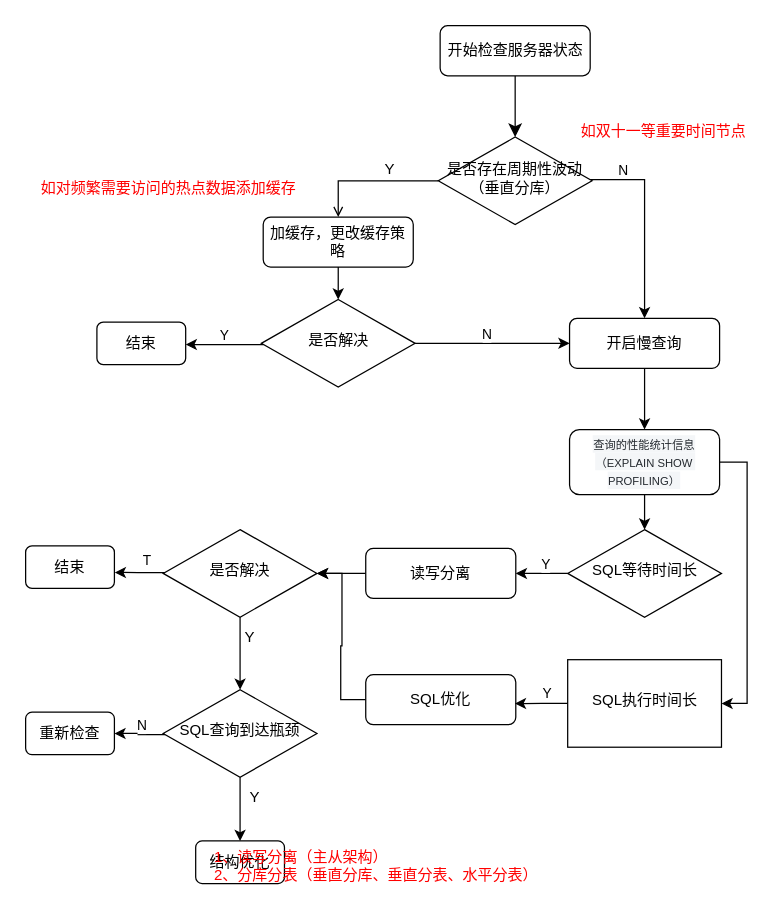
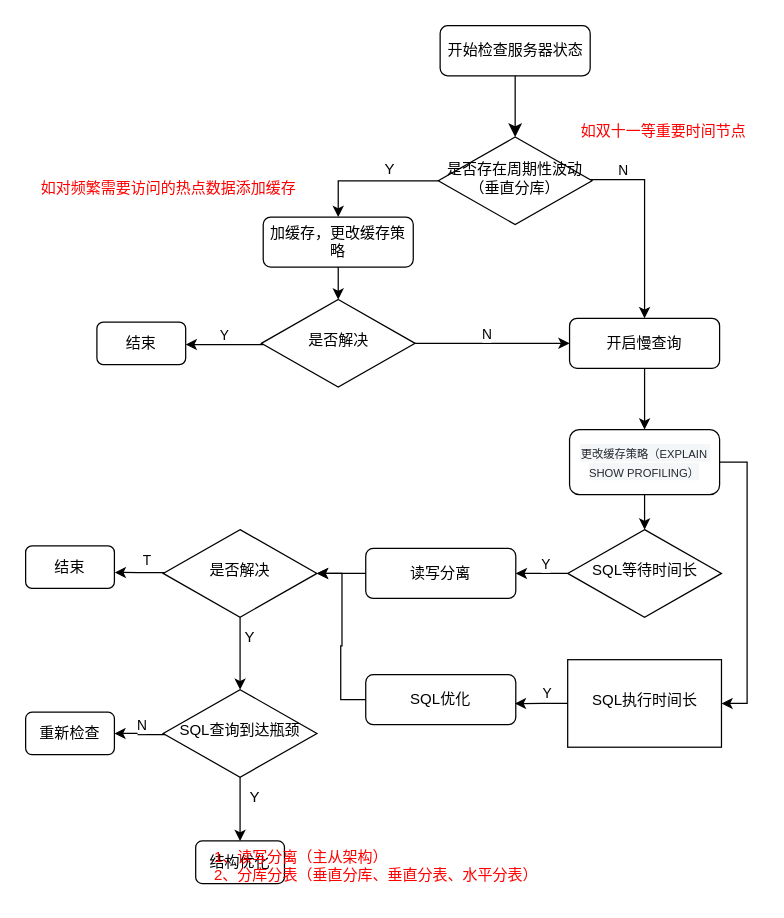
  <mxCell id="0" />
  <mxCell id="1" parent="0" />
  <mxCell id="2" value="" style="rounded=0;html=1;jettySize=auto;orthogonalLoop=1;fontSize=11;endArrow=classic;endFill=1;endSize=8;strokeWidth=1;shadow=0;labelBackgroundColor=none;edgeStyle=orthogonalEdgeStyle;" parent="1" source="3" target="7" edge="1"><mxGeometry relative="1" as="geometry" /></mxCell>
  <mxCell id="3" value="开始检查服务器状态" style="rounded=1;whiteSpace=wrap;html=1;fontSize=12;glass=0;strokeWidth=1;shadow=0;" parent="1" vertex="1"><mxGeometry x="351.5" y="20" width="120" height="40" as="geometry" /></mxCell>
- <mxCell id="4" style="edgeStyle=orthogonalEdgeStyle;rounded=0;orthogonalLoop=1;jettySize=auto;html=1;entryX=0.5;entryY=0;entryDx=0;entryDy=0;endArrow=open;" edge="1" parent="1" source="7" target="9"><mxGeometry relative="1" as="geometry" /></mxCell>
+ <mxCell id="4" style="edgeStyle=orthogonalEdgeStyle;rounded=0;orthogonalLoop=1;jettySize=auto;html=1;entryX=0.5;entryY=0;entryDx=0;entryDy=0;" edge="1" parent="1" source="7" target="9"><mxGeometry relative="1" as="geometry" /></mxCell>
  <mxCell id="5" style="edgeStyle=orthogonalEdgeStyle;rounded=0;orthogonalLoop=1;jettySize=auto;html=1;entryX=0.5;entryY=0;entryDx=0;entryDy=0;" edge="1" parent="1" source="7" target="14"><mxGeometry relative="1" as="geometry"><Array as="points"><mxPoint x="515" y="143" /></Array></mxGeometry></mxCell>
  <mxCell id="6" value="N" style="edgeLabel;html=1;align=center;verticalAlign=middle;resizable=0;points=[];" vertex="1" connectable="0" parent="5"><mxGeometry x="-0.743" relative="1" as="geometry"><mxPoint x="6" y="-8" as="offset" /></mxGeometry></mxCell>
  <mxCell id="7" value="是否存在周期性波动（垂直分库）" style="rhombus;whiteSpace=wrap;html=1;shadow=0;fontFamily=Helvetica;fontSize=12;align=center;strokeWidth=1;spacing=6;spacingTop=-4;" parent="1" vertex="1"><mxGeometry x="350" y="109" width="123" height="70" as="geometry" /></mxCell>
  <mxCell id="8" style="edgeStyle=orthogonalEdgeStyle;rounded=0;orthogonalLoop=1;jettySize=auto;html=1;entryX=0.5;entryY=0;entryDx=0;entryDy=0;" edge="1" parent="1" source="9" target="19"><mxGeometry relative="1" as="geometry" /></mxCell>
  <mxCell id="9" value="加缓存，更改缓存策略" style="rounded=1;whiteSpace=wrap;html=1;fontSize=12;glass=0;strokeWidth=1;shadow=0;" vertex="1" parent="1"><mxGeometry x="210" y="173" width="120" height="40" as="geometry" /></mxCell>
  <mxCell id="10" value="Y" style="text;html=1;align=center;verticalAlign=middle;resizable=0;points=[];autosize=1;strokeColor=none;fillColor=none;" vertex="1" parent="1"><mxGeometry x="298" y="122" width="26" height="26" as="geometry" /></mxCell>
  <mxCell id="11" value="&lt;font color=&quot;#ff0000&quot;&gt;如双十一等重要时间节点&lt;/font&gt;" style="text;html=1;align=center;verticalAlign=middle;resizable=0;points=[];autosize=1;strokeColor=none;fillColor=none;" vertex="1" parent="1"><mxGeometry x="455" y="92" width="150" height="26" as="geometry" /></mxCell>
  <mxCell id="12" value="&lt;font color=&quot;#ff0000&quot;&gt;如对频繁需要访问的热点数据添加缓存&lt;/font&gt;" style="text;html=1;align=center;verticalAlign=middle;resizable=0;points=[];autosize=1;strokeColor=none;fillColor=none;" vertex="1" parent="1"><mxGeometry x="23" y="137" width="222" height="26" as="geometry" /></mxCell>
  <mxCell id="13" style="edgeStyle=orthogonalEdgeStyle;rounded=0;orthogonalLoop=1;jettySize=auto;html=1;" edge="1" parent="1" source="14" target="23"><mxGeometry relative="1" as="geometry" /></mxCell>
  <mxCell id="14" value="开启慢查询" style="rounded=1;whiteSpace=wrap;html=1;fontSize=12;glass=0;strokeWidth=1;shadow=0;" vertex="1" parent="1"><mxGeometry x="455" y="254" width="120" height="40" as="geometry" /></mxCell>
  <mxCell id="15" style="edgeStyle=orthogonalEdgeStyle;rounded=0;orthogonalLoop=1;jettySize=auto;html=1;" edge="1" parent="1" source="19" target="20"><mxGeometry relative="1" as="geometry"><Array as="points"><mxPoint x="166" y="275" /><mxPoint x="166" y="275" /></Array></mxGeometry></mxCell>
  <mxCell id="16" value="Y" style="edgeLabel;html=1;align=center;verticalAlign=middle;resizable=0;points=[];" vertex="1" connectable="0" parent="15"><mxGeometry x="0.017" relative="1" as="geometry"><mxPoint y="-8" as="offset" /></mxGeometry></mxCell>
  <mxCell id="17" style="edgeStyle=orthogonalEdgeStyle;rounded=0;orthogonalLoop=1;jettySize=auto;html=1;entryX=0;entryY=0.5;entryDx=0;entryDy=0;" edge="1" parent="1" source="19" target="14"><mxGeometry relative="1" as="geometry" /></mxCell>
  <mxCell id="18" value="N" style="edgeLabel;html=1;align=center;verticalAlign=middle;resizable=0;points=[];" vertex="1" connectable="0" parent="17"><mxGeometry x="-0.077" y="-1" relative="1" as="geometry"><mxPoint y="-9" as="offset" /></mxGeometry></mxCell>
  <mxCell id="19" value="是否解决" style="rhombus;whiteSpace=wrap;html=1;shadow=0;fontFamily=Helvetica;fontSize=12;align=center;strokeWidth=1;spacing=6;spacingTop=-4;" vertex="1" parent="1"><mxGeometry x="208.5" y="239" width="123" height="70" as="geometry" /></mxCell>
  <mxCell id="20" value="结束" style="rounded=1;whiteSpace=wrap;html=1;fontSize=12;glass=0;strokeWidth=1;shadow=0;" vertex="1" parent="1"><mxGeometry x="77" y="257" width="71" height="34" as="geometry" /></mxCell>
  <mxCell id="21" style="edgeStyle=orthogonalEdgeStyle;rounded=0;orthogonalLoop=1;jettySize=auto;html=1;entryX=0.5;entryY=0;entryDx=0;entryDy=0;" edge="1" parent="1" source="23" target="26"><mxGeometry relative="1" as="geometry" /></mxCell>
  <mxCell id="22" style="edgeStyle=orthogonalEdgeStyle;rounded=0;orthogonalLoop=1;jettySize=auto;html=1;entryX=1;entryY=0.5;entryDx=0;entryDy=0;" edge="1" parent="1" source="23" target="34"><mxGeometry relative="1" as="geometry"><Array as="points"><mxPoint x="597" y="369" /><mxPoint x="597" y="562" /></Array></mxGeometry></mxCell>
- <mxCell id="23" value="&lt;p&gt;&lt;span style=&quot;color: rgb(36, 41, 47); white-space-collapse: preserve; background-color: rgb(244, 246, 248);&quot;&gt;&lt;font style=&quot;font-size: 9px;&quot; face=&quot;Helvetica&quot;&gt;查询的性能统计信息（EXPLAIN SHOW PROFILING）&lt;/font&gt;&lt;/span&gt;&lt;/p&gt;" style="rounded=1;whiteSpace=wrap;html=1;fontSize=12;glass=0;strokeWidth=1;shadow=0;strokeColor=default;fillColor=default;align=center;" vertex="1" parent="1"><mxGeometry x="455" y="343" width="120" height="52" as="geometry" /></mxCell>
+ <mxCell id="23" value="&lt;p&gt;&lt;span style=&quot;color: rgb(36, 41, 47); white-space-collapse: preserve; background-color: rgb(244, 246, 248);&quot;&gt;&lt;font style=&quot;font-size: 9px;&quot; face=&quot;Helvetica&quot;&gt;更改缓存策略（EXPLAIN SHOW PROFILING）&lt;/font&gt;&lt;/span&gt;&lt;/p&gt;" style="rounded=1;whiteSpace=wrap;html=1;fontSize=12;glass=0;strokeWidth=1;shadow=0;strokeColor=default;fillColor=default;align=center;" vertex="1" parent="1"><mxGeometry x="455" y="343" width="120" height="52" as="geometry" /></mxCell>
  <mxCell id="24" style="edgeStyle=orthogonalEdgeStyle;rounded=0;orthogonalLoop=1;jettySize=auto;html=1;entryX=1;entryY=0.5;entryDx=0;entryDy=0;" edge="1" parent="1" source="26" target="28"><mxGeometry relative="1" as="geometry" /></mxCell>
  <mxCell id="25" value="Y" style="edgeLabel;html=1;align=center;verticalAlign=middle;resizable=0;points=[];" vertex="1" connectable="0" parent="24"><mxGeometry x="-0.301" y="-3" relative="1" as="geometry"><mxPoint x="-3" y="-5" as="offset" /></mxGeometry></mxCell>
  <mxCell id="26" value="SQL等待时间长" style="rhombus;whiteSpace=wrap;html=1;shadow=0;fontFamily=Helvetica;fontSize=12;align=center;strokeWidth=1;spacing=6;spacingTop=-4;" vertex="1" parent="1"><mxGeometry x="453.5" y="423" width="123" height="70" as="geometry" /></mxCell>
  <mxCell id="27" style="edgeStyle=orthogonalEdgeStyle;rounded=0;orthogonalLoop=1;jettySize=auto;html=1;entryX=1;entryY=0.5;entryDx=0;entryDy=0;" edge="1" parent="1" source="28" target="31"><mxGeometry relative="1" as="geometry" /></mxCell>
  <mxCell id="28" value="读写分离" style="rounded=1;whiteSpace=wrap;html=1;fontSize=12;glass=0;strokeWidth=1;shadow=0;" vertex="1" parent="1"><mxGeometry x="292" y="438" width="120" height="40" as="geometry" /></mxCell>
  <mxCell id="29" value="结束" style="rounded=1;whiteSpace=wrap;html=1;fontSize=12;glass=0;strokeWidth=1;shadow=0;" vertex="1" parent="1"><mxGeometry x="20" y="436" width="71" height="34" as="geometry" /></mxCell>
  <mxCell id="30" style="edgeStyle=orthogonalEdgeStyle;rounded=0;orthogonalLoop=1;jettySize=auto;html=1;entryX=0.5;entryY=0;entryDx=0;entryDy=0;" edge="1" parent="1" source="31" target="42"><mxGeometry relative="1" as="geometry" /></mxCell>
  <mxCell id="31" value="是否解决" style="rhombus;whiteSpace=wrap;html=1;shadow=0;fontFamily=Helvetica;fontSize=12;align=center;strokeWidth=1;spacing=6;spacingTop=-4;" vertex="1" parent="1"><mxGeometry x="130" y="423" width="123" height="70" as="geometry" /></mxCell>
  <mxCell id="32" style="edgeStyle=orthogonalEdgeStyle;rounded=0;orthogonalLoop=1;jettySize=auto;html=1;entryX=1.004;entryY=0.625;entryDx=0;entryDy=0;entryPerimeter=0;" edge="1" parent="1" source="31" target="29"><mxGeometry relative="1" as="geometry"><Array as="points"><mxPoint x="110" y="457" /></Array></mxGeometry></mxCell>
  <mxCell id="33" value="T" style="edgeLabel;html=1;align=center;verticalAlign=middle;resizable=0;points=[];" vertex="1" connectable="0" parent="32"><mxGeometry x="-0.313" relative="1" as="geometry"><mxPoint x="-1" y="-10" as="offset" /></mxGeometry></mxCell>
  <mxCell id="34" value="SQL执行时间长" style="whiteSpace=wrap;html=1;shadow=0;fontFamily=Helvetica;fontSize=12;align=center;strokeWidth=1;spacing=6;spacingTop=-4;rounded=0;" vertex="1" parent="1"><mxGeometry x="453.5" y="527" width="123" height="70" as="geometry" /></mxCell>
  <mxCell id="35" style="edgeStyle=orthogonalEdgeStyle;rounded=0;orthogonalLoop=1;jettySize=auto;html=1;entryX=1;entryY=0.5;entryDx=0;entryDy=0;" edge="1" parent="1" source="36" target="31"><mxGeometry relative="1" as="geometry" /></mxCell>
  <mxCell id="36" value="SQL优化" style="rounded=1;whiteSpace=wrap;html=1;fontSize=12;glass=0;strokeWidth=1;shadow=0;" vertex="1" parent="1"><mxGeometry x="292" y="539" width="120" height="40" as="geometry" /></mxCell>
  <mxCell id="37" style="edgeStyle=orthogonalEdgeStyle;rounded=0;orthogonalLoop=1;jettySize=auto;html=1;entryX=0.994;entryY=0.577;entryDx=0;entryDy=0;entryPerimeter=0;" edge="1" parent="1" source="34" target="36"><mxGeometry relative="1" as="geometry" /></mxCell>
  <mxCell id="38" value="Y" style="edgeLabel;html=1;align=center;verticalAlign=middle;resizable=0;points=[];" vertex="1" connectable="0" parent="37"><mxGeometry x="-0.149" y="1" relative="1" as="geometry"><mxPoint x="1" y="-10" as="offset" /></mxGeometry></mxCell>
  <mxCell id="39" style="edgeStyle=orthogonalEdgeStyle;rounded=0;orthogonalLoop=1;jettySize=auto;html=1;entryX=1;entryY=0.5;entryDx=0;entryDy=0;" edge="1" parent="1" source="42" target="44"><mxGeometry relative="1" as="geometry"><Array as="points"><mxPoint x="110" y="587" /></Array></mxGeometry></mxCell>
  <mxCell id="40" value="N" style="edgeLabel;html=1;align=center;verticalAlign=middle;resizable=0;points=[];" vertex="1" connectable="0" parent="39"><mxGeometry x="-0.409" relative="1" as="geometry"><mxPoint x="-7" y="-8" as="offset" /></mxGeometry></mxCell>
  <mxCell id="41" style="edgeStyle=orthogonalEdgeStyle;rounded=0;orthogonalLoop=1;jettySize=auto;html=1;entryX=0.5;entryY=0;entryDx=0;entryDy=0;" edge="1" parent="1" source="42" target="45"><mxGeometry relative="1" as="geometry" /></mxCell>
  <mxCell id="42" value="SQL查询到达瓶颈" style="rhombus;whiteSpace=wrap;html=1;shadow=0;fontFamily=Helvetica;fontSize=12;align=center;strokeWidth=1;spacing=6;spacingTop=-4;" vertex="1" parent="1"><mxGeometry x="130" y="551" width="123" height="70" as="geometry" /></mxCell>
  <mxCell id="43" value="Y" style="text;html=1;align=center;verticalAlign=middle;resizable=0;points=[];autosize=1;strokeColor=none;fillColor=none;" vertex="1" parent="1"><mxGeometry x="186" y="496" width="26" height="26" as="geometry" /></mxCell>
  <mxCell id="44" value="重新检查" style="rounded=1;whiteSpace=wrap;html=1;fontSize=12;glass=0;strokeWidth=1;shadow=0;" vertex="1" parent="1"><mxGeometry x="20" y="569" width="71" height="34" as="geometry" /></mxCell>
  <mxCell id="45" value="结构优化" style="rounded=1;whiteSpace=wrap;html=1;fontSize=12;glass=0;strokeWidth=1;shadow=0;" vertex="1" parent="1"><mxGeometry x="156" y="672" width="71" height="34" as="geometry" /></mxCell>
  <mxCell id="46" value="Y" style="text;html=1;align=center;verticalAlign=middle;resizable=0;points=[];autosize=1;strokeColor=none;fillColor=none;" vertex="1" parent="1"><mxGeometry x="190" y="624" width="26" height="26" as="geometry" /></mxCell>
  <mxCell id="47" value="&lt;div style=&quot;text-align: left;&quot;&gt;&lt;span style=&quot;background-color: initial;&quot;&gt;&lt;font color=&quot;#ff0000&quot;&gt;1、读写分离（主从架构）&lt;/font&gt;&lt;/span&gt;&lt;/div&gt;&lt;div style=&quot;text-align: left;&quot;&gt;&lt;span style=&quot;background-color: initial;&quot;&gt;&lt;font color=&quot;#ff0000&quot;&gt;2、分库分表（垂直分库、垂直分表、水平分表）&lt;/font&gt;&lt;/span&gt;&lt;/div&gt;" style="text;html=1;align=center;verticalAlign=middle;resizable=0;points=[];autosize=1;strokeColor=none;fillColor=none;" vertex="1" parent="1"><mxGeometry x="161" y="671" width="277" height="41" as="geometry" /></mxCell>
